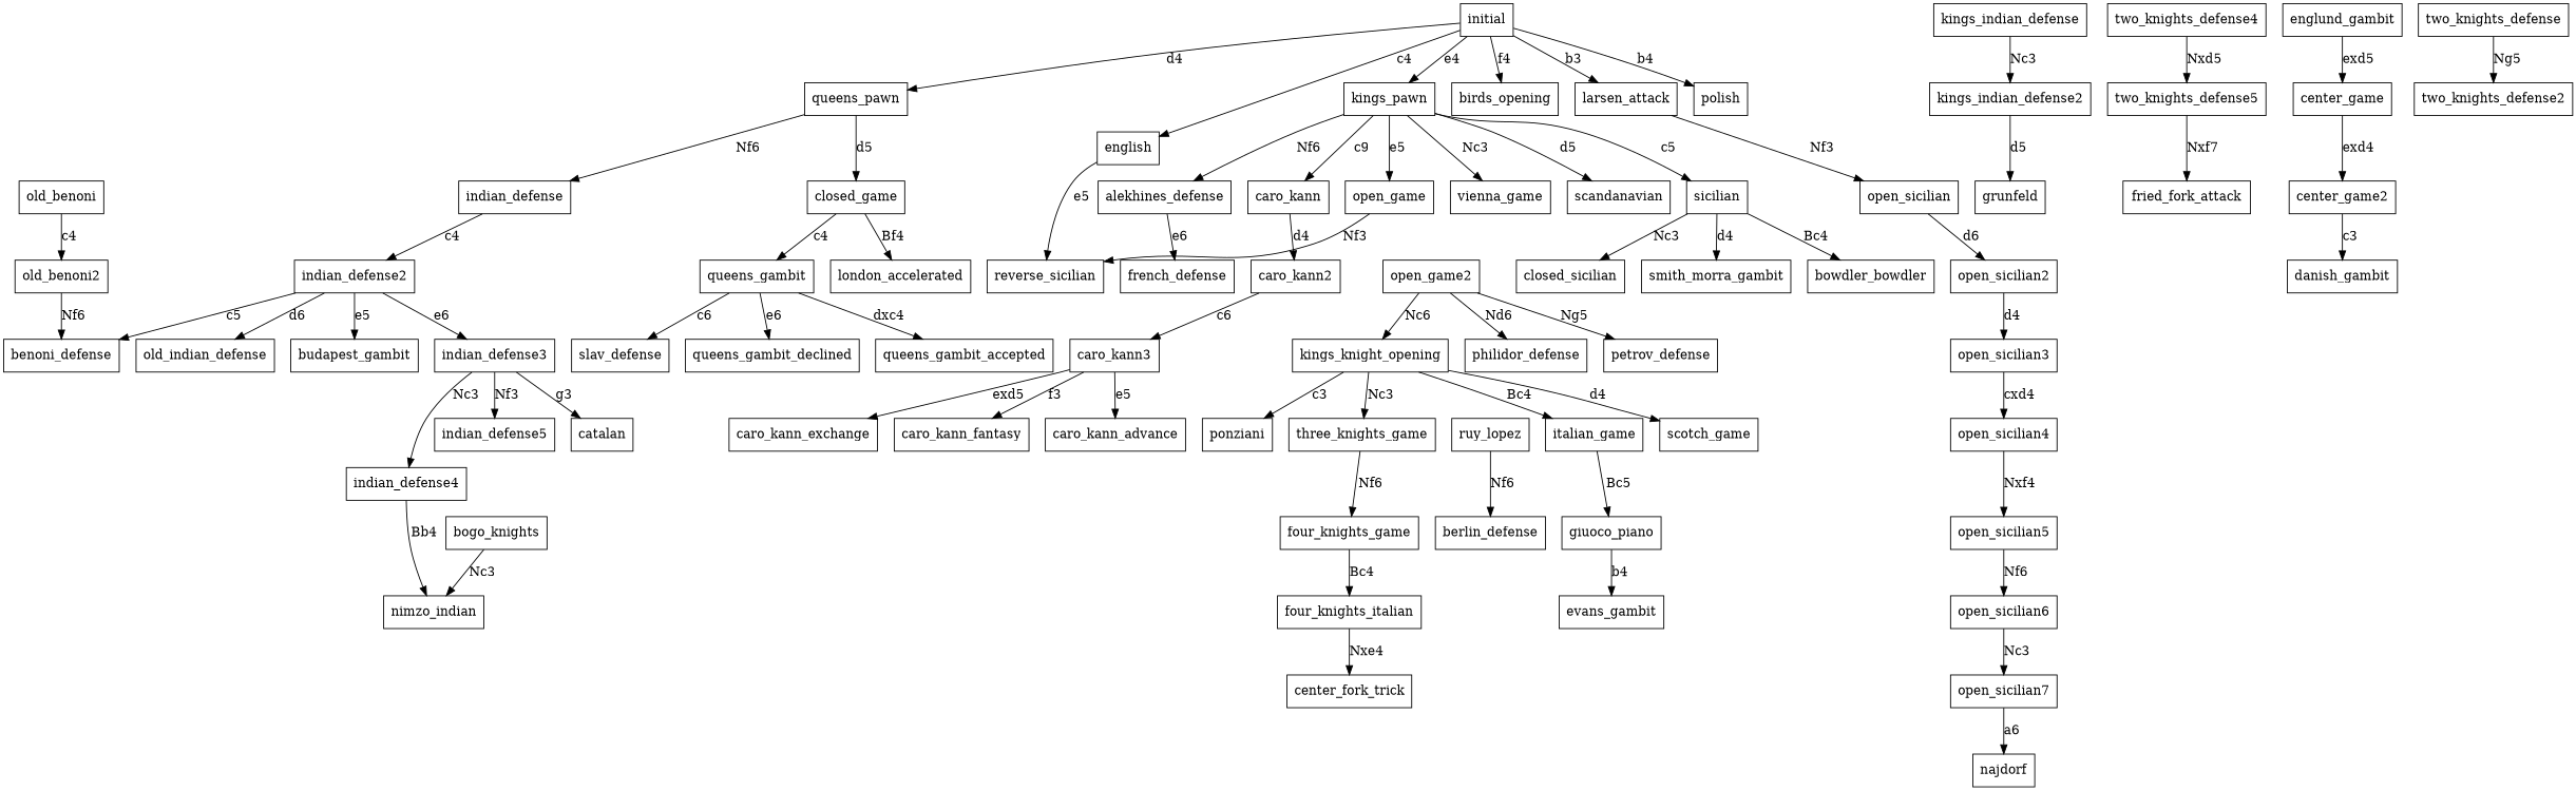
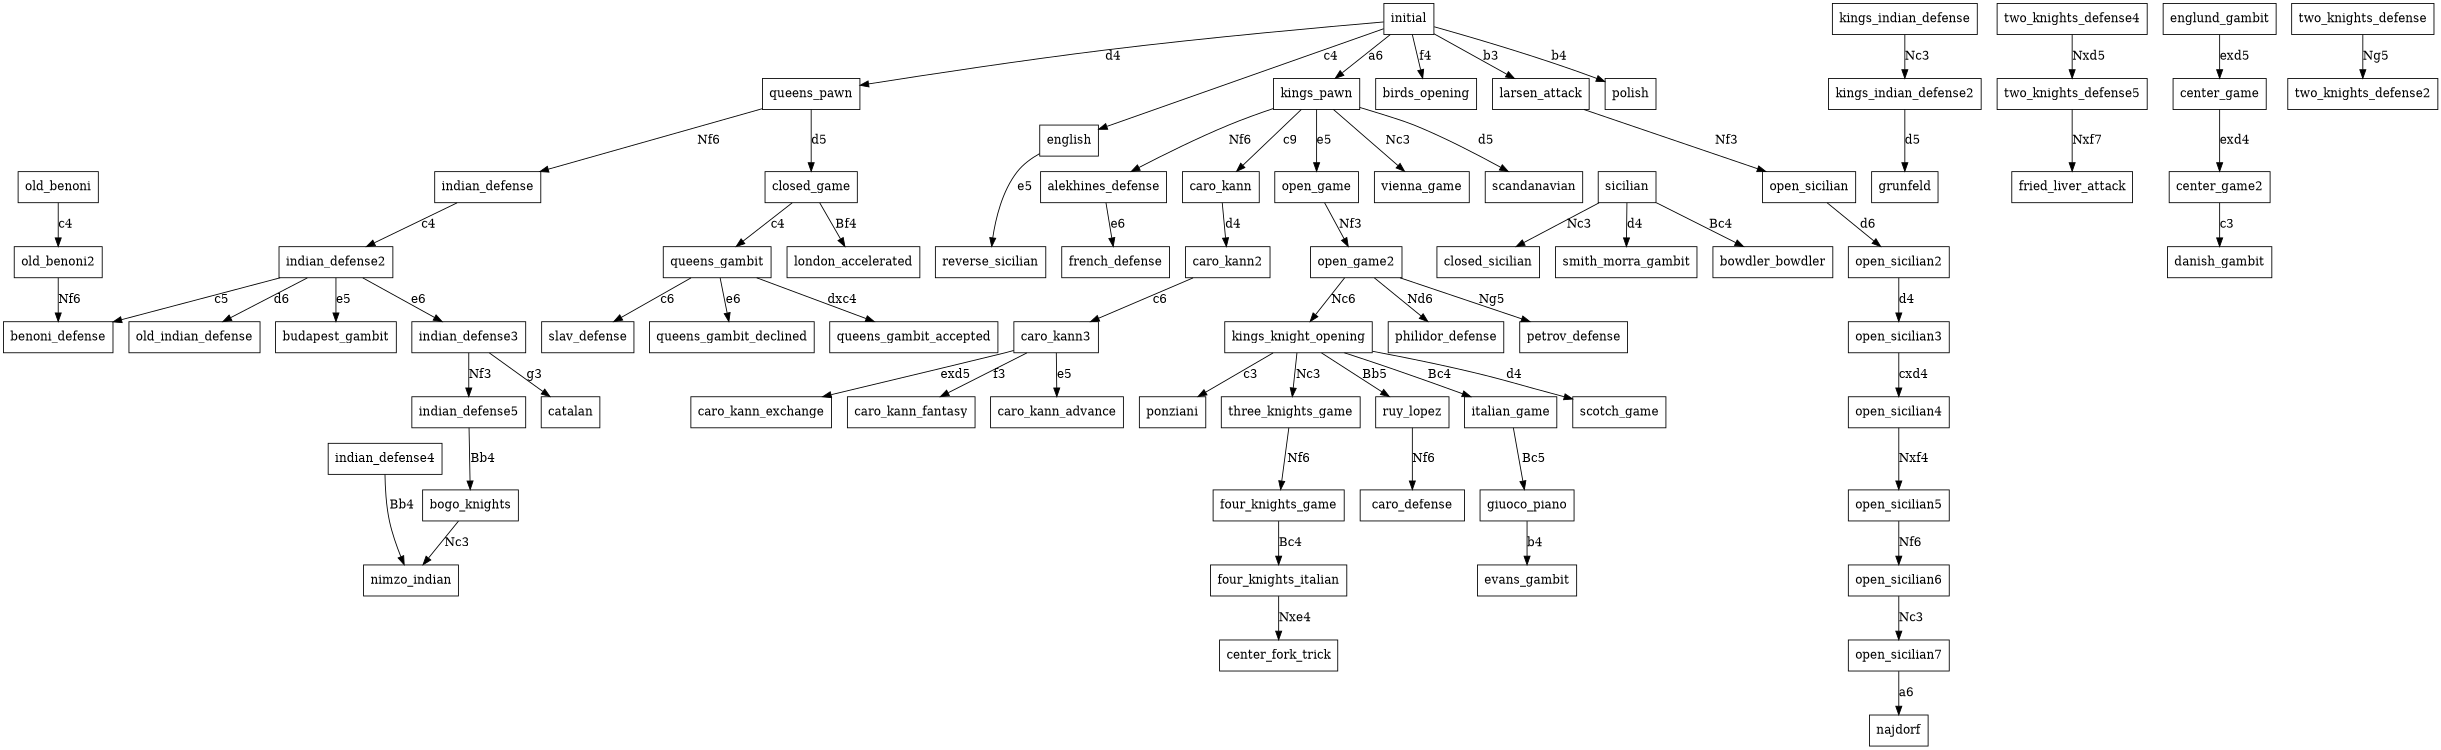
  digraph {
    rankdir=TB
    node [shape=box]
    indian_defense2
    indian_defense3
    benoni_defense
    old_indian_defense
    budapest_gambit
    indian_defense4
    indian_defense5
    catalan
    kings_indian_defense
    kings_indian_defense2
    nimzo_indian
    n12 [label=bogo_knights]
    old_benoni2
    two_knights_defense4
    two_knights_defense5
-   fried_liver_attack [label=fried_fork_attack]
+   fried_liver_attack
    caro_kann2
    caro_kann3
    caro_kann_advance
    caro_kann_exchange
    caro_kann_fantasy
    center_game2
    danish_gambit
    open_sicilian2
    open_sicilian3
    open_sicilian4
    open_sicilian5
    open_sicilian6
    open_sicilian7
    najdorf
    n31 [label=initial]
    kings_pawn
    queens_pawn
    english
    birds_opening
    larsen_attack
    polish
    scandanavian
    open_game
    alekhines_defense
    caro_kann
    sicilian
    vienna_game
    closed_game
    indian_defense
    reverse_sicilian
    open_sicilian
    open_game2
    french_defense
    n50 [label=bowdler_bowdler]
    closed_sicilian
    smith_morra_gambit
    old_benoni
    queens_gambit
    london_accelerated
    englund_gambit
    center_game
    philidor_defense
    petrov_defense
    kings_knight_opening
    queens_gambit_declined
    queens_gambit_accepted
    slav_defense
    grunfeld
    three_knights_game
    ruy_lopez
    italian_game
    scotch_game
    ponziani
    four_knights_game
-   berlin_defense
+   berlin_defense [label=caro_defense]
    giuoco_piano
    four_knights_italian
    evans_gambit
    two_knights_defense
    two_knights_defense2
    center_fork_trick
    indian_defense2 -> indian_defense3 [label=e6]
    indian_defense2 -> benoni_defense [label=c5]
    indian_defense2 -> old_indian_defense [label=d6]
    indian_defense2 -> budapest_gambit [label=e5]
-   indian_defense3 -> indian_defense4 [label=Nc3]
    indian_defense3 -> indian_defense5 [label=Nf3]
    indian_defense3 -> catalan [label=g3]
    indian_defense4 -> nimzo_indian [label=Bb4]
+   indian_defense5 -> n12 [label=Bb4]
    kings_indian_defense -> kings_indian_defense2 [label=Nc3]
    kings_indian_defense2 -> grunfeld [label=d5]
    n12 -> nimzo_indian [label=Nc3]
    old_benoni2 -> benoni_defense [label=Nf6]
    two_knights_defense4 -> two_knights_defense5 [label=Nxd5]
    two_knights_defense5 -> fried_liver_attack [label=Nxf7]
    caro_kann2 -> caro_kann3 [label=c6]
    caro_kann3 -> caro_kann_advance [label=e5]
    caro_kann3 -> caro_kann_exchange [label=exd5]
    caro_kann3 -> caro_kann_fantasy [label=f3]
    center_game2 -> danish_gambit [label=c3]
    open_sicilian2 -> open_sicilian3 [label=d4]
    open_sicilian3 -> open_sicilian4 [label=cxd4]
    open_sicilian4 -> open_sicilian5 [label=Nxf4]
    open_sicilian5 -> open_sicilian6 [label=Nf6]
    open_sicilian6 -> open_sicilian7 [label=Nc3]
    open_sicilian7 -> najdorf [label=a6]
-   n31 -> kings_pawn [label=e4]
+   n31 -> kings_pawn [label=a6]
    n31 -> queens_pawn [label=d4]
    n31 -> english [label=c4]
    n31 -> birds_opening [label=f4]
    n31 -> larsen_attack [label=b3]
    n31 -> polish [label=b4]
    kings_pawn -> scandanavian [label=d5]
    kings_pawn -> open_game [label=e5]
    kings_pawn -> alekhines_defense [label=Nf6]
    kings_pawn -> caro_kann [label=c9]
-   kings_pawn -> sicilian [label=c5]
    kings_pawn -> vienna_game [label=Nc3]
    queens_pawn -> closed_game [label=d5]
    queens_pawn -> indian_defense [label=Nf6]
    english -> reverse_sicilian [label=e5]
    larsen_attack -> open_sicilian [label=Nf3]
-   open_game -> reverse_sicilian [label=Nf3]
+   open_game -> open_game2 [label=Nf3]
    alekhines_defense -> french_defense [label=e6]
    caro_kann -> caro_kann2 [label=d4]
    sicilian -> n50 [label=Bc4]
    sicilian -> closed_sicilian [label=Nc3]
    sicilian -> smith_morra_gambit [label=d4]
    closed_game -> queens_gambit [label=c4]
    closed_game -> london_accelerated [label=Bf4]
    indian_defense -> indian_defense2 [label=c4]
    open_sicilian -> open_sicilian2 [label=d6]
    open_game2 -> philidor_defense [label=Nd6]
    open_game2 -> petrov_defense [label=Ng5]
    open_game2 -> kings_knight_opening [label=Nc6]
    old_benoni -> old_benoni2 [label=c4]
    queens_gambit -> queens_gambit_declined [label=e6]
    queens_gambit -> queens_gambit_accepted [label=dxc4]
    queens_gambit -> slav_defense [label=c6]
    englund_gambit -> center_game [label=exd5]
    center_game -> center_game2 [label=exd4]
    kings_knight_opening -> three_knights_game [label=Nc3]
+   kings_knight_opening -> ruy_lopez [label=Bb5]
    kings_knight_opening -> italian_game [label=Bc4]
    kings_knight_opening -> scotch_game [label=d4]
    kings_knight_opening -> ponziani [label=c3]
    three_knights_game -> four_knights_game [label=Nf6]
    ruy_lopez -> berlin_defense [label=Nf6]
    italian_game -> giuoco_piano [label=Bc5]
    four_knights_game -> four_knights_italian [label=Bc4]
    giuoco_piano -> evans_gambit [label=b4]
    four_knights_italian -> center_fork_trick [label=Nxe4]
    two_knights_defense -> two_knights_defense2 [label=Ng5]
  }
